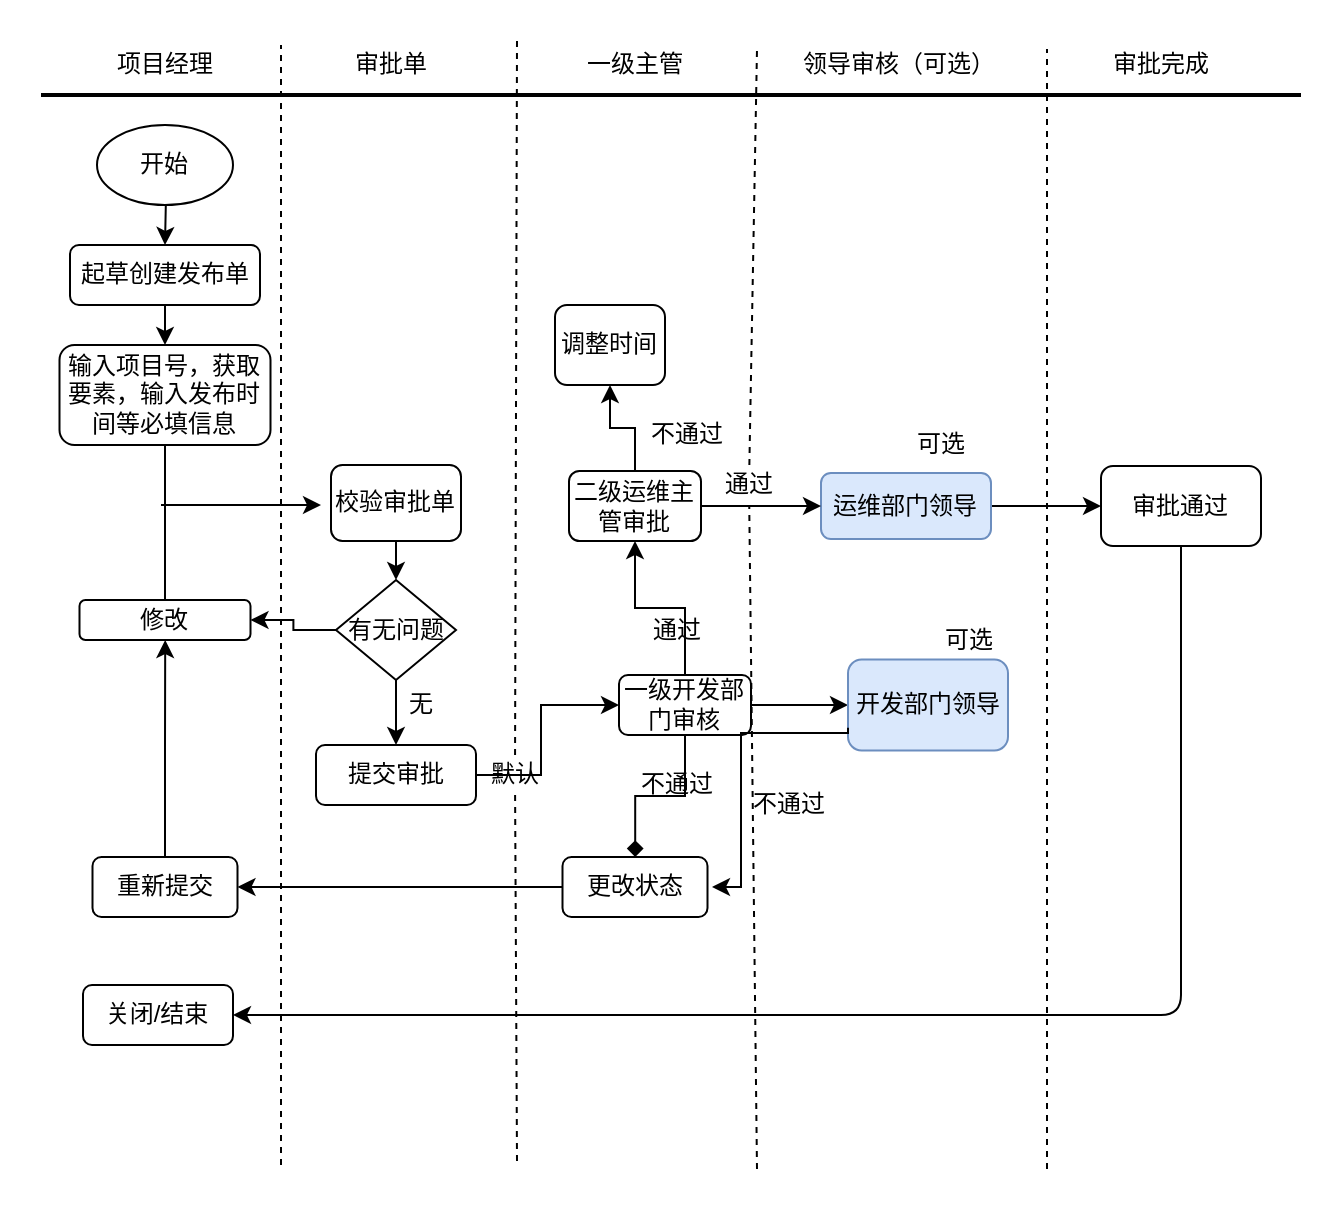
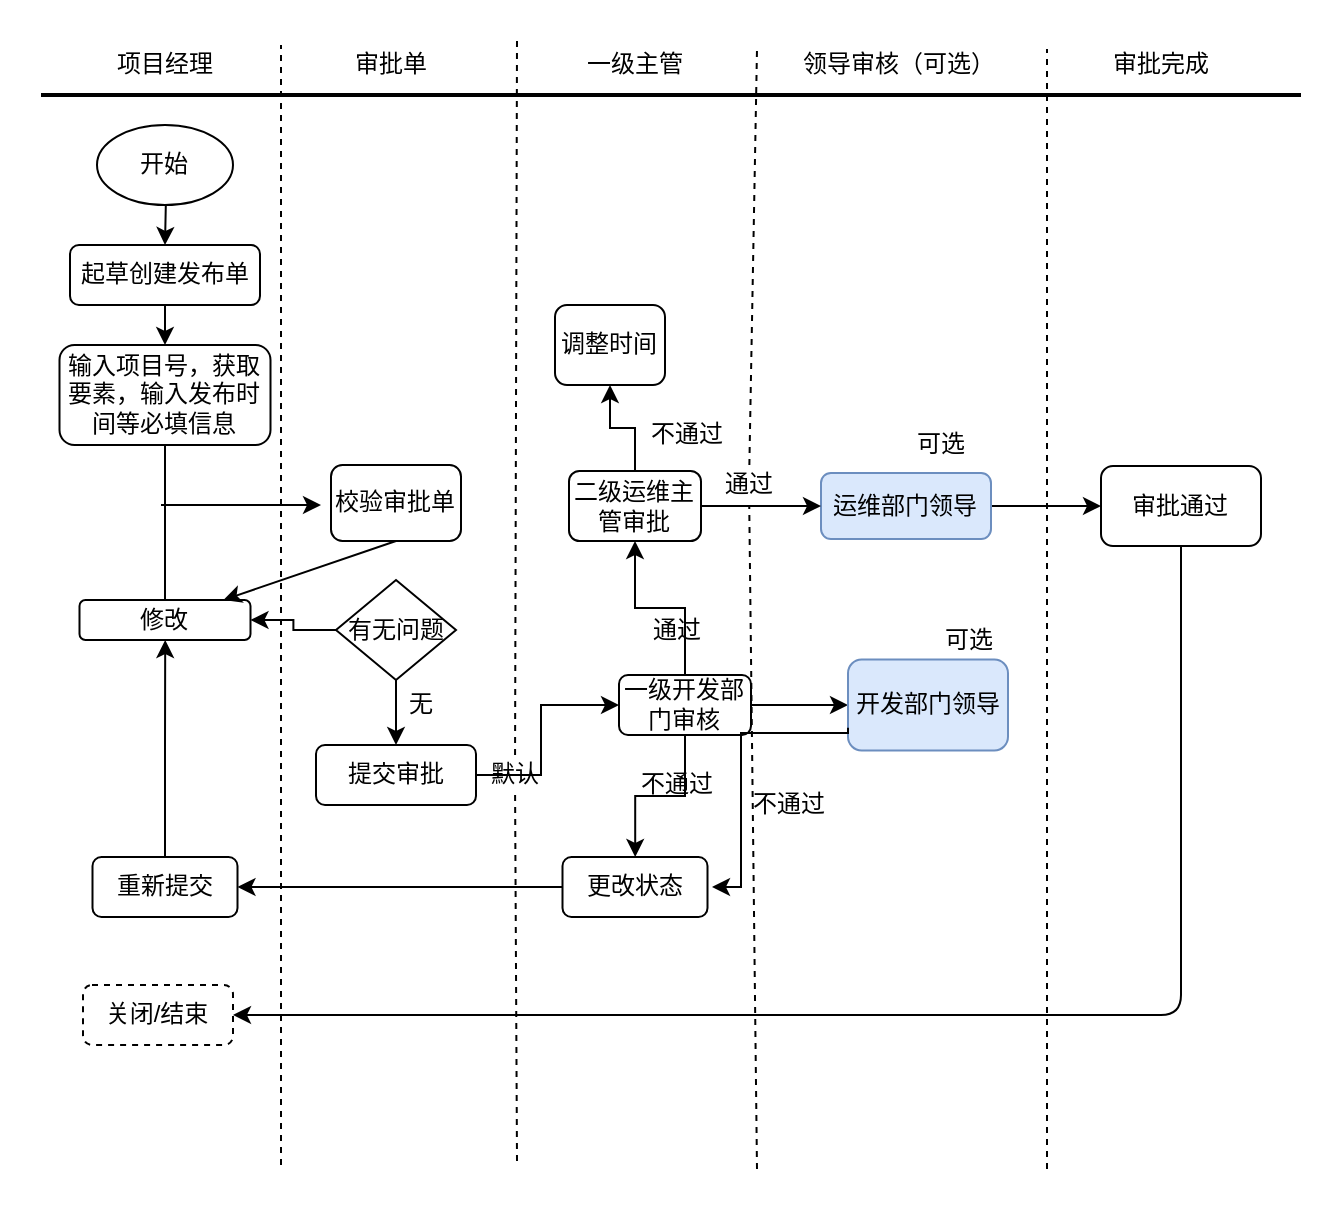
  <mxCell id="0" />
  <mxCell id="1" parent="0" />
  <mxCell id="2" value="" style="line;strokeWidth=2;html=1;" parent="1" vertex="1"><mxGeometry x="20" y="42" width="630" height="10" as="geometry" /></mxCell>
  <mxCell id="3" value="项目经理" style="text;html=1;align=center;verticalAlign=middle;resizable=0;points=[];autosize=1;strokeColor=none;" parent="1" vertex="1"><mxGeometry x="52" y="22" width="60" height="20" as="geometry" /></mxCell>
  <mxCell id="4" value="一级主管" style="text;html=1;align=center;verticalAlign=middle;resizable=0;points=[];autosize=1;strokeColor=none;" parent="1" vertex="1"><mxGeometry x="287" y="22" width="60" height="20" as="geometry" /></mxCell>
  <mxCell id="5" value="领导审核（可选）" style="text;html=1;align=center;verticalAlign=middle;resizable=0;points=[];autosize=1;strokeColor=none;" parent="1" vertex="1"><mxGeometry x="393.5" y="22" width="110" height="20" as="geometry" /></mxCell>
  <mxCell id="6" value="审批完成" style="text;html=1;align=center;verticalAlign=middle;resizable=0;points=[];autosize=1;strokeColor=none;" parent="1" vertex="1"><mxGeometry x="550" y="22" width="60" height="20" as="geometry" /></mxCell>
  <mxCell id="7" style="edgeStyle=orthogonalEdgeStyle;rounded=0;orthogonalLoop=1;jettySize=auto;html=1;exitX=0.5;exitY=1;exitDx=0;exitDy=0;entryX=0.5;entryY=0;entryDx=0;entryDy=0;" parent="1" target="10" edge="1"><mxGeometry relative="1" as="geometry"><mxPoint x="82" y="72" as="sourcePoint" /></mxGeometry></mxCell>
  <mxCell id="8" value="开始" style="ellipse;whiteSpace=wrap;html=1;" parent="1" vertex="1"><mxGeometry x="48" y="62" width="68" height="40" as="geometry" /></mxCell>
  <mxCell id="9" value="" style="edgeStyle=orthogonalEdgeStyle;rounded=0;orthogonalLoop=1;jettySize=auto;html=1;" parent="1" source="10" target="11" edge="1"><mxGeometry relative="1" as="geometry" /></mxCell>
  <mxCell id="10" value="起草创建发布单" style="rounded=1;whiteSpace=wrap;html=1;" parent="1" vertex="1"><mxGeometry x="34.5" y="122" width="95" height="30" as="geometry" /></mxCell>
  <mxCell id="11" value="输入项目号，获取要素，输入发布时间等必填信息" style="rounded=1;whiteSpace=wrap;html=1;" parent="1" vertex="1"><mxGeometry x="29.25" y="172" width="105.5" height="50" as="geometry" /></mxCell>
  <mxCell id="12" value="修改" style="rounded=1;whiteSpace=wrap;html=1;" parent="1" vertex="1"><mxGeometry x="39.25" y="299.5" width="85.5" height="20" as="geometry" /></mxCell>
  <mxCell id="13" value="" style="edgeStyle=orthogonalEdgeStyle;rounded=0;orthogonalLoop=1;jettySize=auto;html=1;exitX=0.5;exitY=0;exitDx=0;exitDy=0;" parent="1" source="38" target="12" edge="1"><mxGeometry relative="1" as="geometry"><mxPoint x="82" y="422" as="sourcePoint" /></mxGeometry></mxCell>
- <mxCell id="14" value="" style="edgeStyle=orthogonalEdgeStyle;rounded=0;orthogonalLoop=1;jettySize=auto;html=1;endArrow=diamond;" parent="1" source="16" target="19" edge="1"><mxGeometry relative="1" as="geometry" /></mxCell>
+ <mxCell id="14" value="" style="edgeStyle=orthogonalEdgeStyle;rounded=0;orthogonalLoop=1;jettySize=auto;html=1;" parent="1" source="16" target="19" edge="1"><mxGeometry relative="1" as="geometry" /></mxCell>
  <mxCell id="15" value="" style="edgeStyle=orthogonalEdgeStyle;rounded=0;orthogonalLoop=1;jettySize=auto;html=1;" parent="1" source="16" target="48" edge="1"><mxGeometry relative="1" as="geometry" /></mxCell>
  <mxCell id="16" value="一级开发部门审核" style="rounded=1;whiteSpace=wrap;html=1;" parent="1" vertex="1"><mxGeometry x="309" y="337" width="66" height="30" as="geometry" /></mxCell>
  <mxCell id="17" value="不通过" style="text;html=1;align=center;verticalAlign=middle;resizable=0;points=[];autosize=1;strokeColor=none;" parent="1" vertex="1"><mxGeometry x="312.5" y="382" width="50" height="20" as="geometry" /></mxCell>
  <mxCell id="18" value="" style="edgeStyle=orthogonalEdgeStyle;rounded=0;orthogonalLoop=1;jettySize=auto;html=1;" parent="1" source="19" target="38" edge="1"><mxGeometry relative="1" as="geometry" /></mxCell>
  <mxCell id="19" value="更改状态" style="rounded=1;whiteSpace=wrap;html=1;" parent="1" vertex="1"><mxGeometry x="280.75" y="428" width="72.5" height="30" as="geometry" /></mxCell>
  <mxCell id="20" value="" style="endArrow=classic;html=1;entryX=0;entryY=0.5;entryDx=0;entryDy=0;exitX=1;exitY=0.5;exitDx=0;exitDy=0;" parent="1" source="16" target="21" edge="1"><mxGeometry width="50" height="50" relative="1" as="geometry"><mxPoint x="356" y="345" as="sourcePoint" /><mxPoint x="420" y="347" as="targetPoint" /></mxGeometry></mxCell>
  <mxCell id="21" value="开发部门领导" style="rounded=1;whiteSpace=wrap;html=1;fillColor=#dae8fc;strokeColor=#6c8ebf;" parent="1" vertex="1"><mxGeometry x="423.5" y="329.25" width="80" height="45.5" as="geometry" /></mxCell>
  <mxCell id="22" value="" style="edgeStyle=orthogonalEdgeStyle;rounded=0;orthogonalLoop=1;jettySize=auto;html=1;exitX=0;exitY=0.75;exitDx=0;exitDy=0;" parent="1" source="21" edge="1"><mxGeometry relative="1" as="geometry"><mxPoint x="388" y="443" as="sourcePoint" /><mxPoint x="355.5" y="443" as="targetPoint" /><Array as="points"><mxPoint x="370" y="366" /><mxPoint x="370" y="443" /></Array></mxGeometry></mxCell>
  <mxCell id="23" value="不通过" style="text;html=1;align=center;verticalAlign=middle;resizable=0;points=[];autosize=1;strokeColor=none;" parent="1" vertex="1"><mxGeometry x="369" y="392" width="50" height="20" as="geometry" /></mxCell>
  <mxCell id="24" value="审批通过" style="rounded=1;whiteSpace=wrap;html=1;" parent="1" vertex="1"><mxGeometry x="550" y="232.5" width="80" height="40" as="geometry" /></mxCell>
- <mxCell id="25" value="关闭/结束" style="rounded=1;whiteSpace=wrap;html=1;" parent="1" vertex="1"><mxGeometry x="41" y="492" width="75" height="30" as="geometry" /></mxCell>
+ <mxCell id="25" value="关闭/结束" style="rounded=1;whiteSpace=wrap;html=1;dashed=1;" parent="1" vertex="1"><mxGeometry x="41" y="492" width="75" height="30" as="geometry" /></mxCell>
  <mxCell id="26" value="审批单" style="text;html=1;align=center;verticalAlign=middle;resizable=0;points=[];autosize=1;strokeColor=none;" parent="1" vertex="1"><mxGeometry x="170" y="22" width="50" height="20" as="geometry" /></mxCell>
  <mxCell id="27" value="" style="endArrow=none;html=1;exitX=0.5;exitY=0;exitDx=0;exitDy=0;entryX=0.5;entryY=1;entryDx=0;entryDy=0;" parent="1" source="12" target="11" edge="1"><mxGeometry width="50" height="50" relative="1" as="geometry"><mxPoint x="190" y="322" as="sourcePoint" /><mxPoint x="240" y="272" as="targetPoint" /></mxGeometry></mxCell>
  <mxCell id="28" value="" style="endArrow=classic;html=1;" parent="1" edge="1"><mxGeometry width="50" height="50" relative="1" as="geometry"><mxPoint x="80" y="252" as="sourcePoint" /><mxPoint x="160" y="252" as="targetPoint" /></mxGeometry></mxCell>
  <mxCell id="29" value="校验审批单" style="rounded=1;whiteSpace=wrap;html=1;" parent="1" vertex="1"><mxGeometry x="165" y="232" width="65" height="38" as="geometry" /></mxCell>
  <mxCell id="30" value="" style="edgeStyle=orthogonalEdgeStyle;rounded=0;orthogonalLoop=1;jettySize=auto;html=1;" parent="1" source="32" target="12" edge="1"><mxGeometry relative="1" as="geometry" /></mxCell>
  <mxCell id="31" value="" style="edgeStyle=orthogonalEdgeStyle;rounded=0;orthogonalLoop=1;jettySize=auto;html=1;" parent="1" source="32" target="34" edge="1"><mxGeometry relative="1" as="geometry" /></mxCell>
  <mxCell id="32" value="有无问题" style="rhombus;whiteSpace=wrap;html=1;" parent="1" vertex="1"><mxGeometry x="167.5" y="289.5" width="60" height="50" as="geometry" /></mxCell>
  <mxCell id="33" value="" style="edgeStyle=orthogonalEdgeStyle;rounded=0;orthogonalLoop=1;jettySize=auto;html=1;entryX=0;entryY=0.5;entryDx=0;entryDy=0;" parent="1" source="34" target="16" edge="1"><mxGeometry relative="1" as="geometry"><Array as="points"><mxPoint x="270" y="387" /><mxPoint x="270" y="352" /></Array></mxGeometry></mxCell>
  <mxCell id="34" value="提交审批" style="rounded=1;whiteSpace=wrap;html=1;" parent="1" vertex="1"><mxGeometry x="157.5" y="372" width="80" height="30" as="geometry" /></mxCell>
  <mxCell id="35" value="无" style="text;html=1;align=center;verticalAlign=middle;resizable=0;points=[];autosize=1;strokeColor=none;" parent="1" vertex="1"><mxGeometry x="195" y="342" width="30" height="20" as="geometry" /></mxCell>
- <mxCell id="36" value="" style="endArrow=classic;html=1;exitX=0.5;exitY=1;exitDx=0;exitDy=0;entryX=0.5;entryY=0;entryDx=0;entryDy=0;" parent="1" source="29" target="32" edge="1"><mxGeometry width="50" height="50" relative="1" as="geometry"><mxPoint x="280" y="312" as="sourcePoint" /><mxPoint x="330" y="262" as="targetPoint" /></mxGeometry></mxCell>
+ <mxCell id="36" value="" style="endArrow=classic;html=1;exitX=0.5;exitY=1;exitDx=0;exitDy=0;" parent="1" source="29" target="12" edge="1"><mxGeometry width="50" height="50" relative="1" as="geometry"><mxPoint x="280" y="312" as="sourcePoint" /><mxPoint x="330" y="262" as="targetPoint" /></mxGeometry></mxCell>
  <mxCell id="37" value="通过" style="text;html=1;align=center;verticalAlign=middle;resizable=0;points=[];autosize=1;strokeColor=none;" parent="1" vertex="1"><mxGeometry x="317.5" y="304.5" width="40" height="20" as="geometry" /></mxCell>
  <mxCell id="38" value="重新提交" style="rounded=1;whiteSpace=wrap;html=1;" parent="1" vertex="1"><mxGeometry x="45.75" y="428" width="72.5" height="30" as="geometry" /></mxCell>
  <mxCell id="39" value="" style="endArrow=none;dashed=1;html=1;" parent="1" edge="1"><mxGeometry width="50" height="50" relative="1" as="geometry"><mxPoint x="140" y="582" as="sourcePoint" /><mxPoint x="140" y="22" as="targetPoint" /></mxGeometry></mxCell>
  <mxCell id="40" value="" style="endArrow=none;dashed=1;html=1;startArrow=none;" parent="1" edge="1" source="55"><mxGeometry width="50" height="50" relative="1" as="geometry"><mxPoint x="258" y="580" as="sourcePoint" /><mxPoint x="258" y="20" as="targetPoint" /></mxGeometry></mxCell>
  <mxCell id="41" value="" style="endArrow=none;dashed=1;html=1;startArrow=none;" parent="1" source="52" edge="1"><mxGeometry width="50" height="50" relative="1" as="geometry"><mxPoint x="378" y="584" as="sourcePoint" /><mxPoint x="378" y="24" as="targetPoint" /></mxGeometry></mxCell>
  <mxCell id="42" value="" style="endArrow=none;dashed=1;html=1;" parent="1" edge="1"><mxGeometry width="50" height="50" relative="1" as="geometry"><mxPoint x="523" y="584" as="sourcePoint" /><mxPoint x="523" y="24" as="targetPoint" /></mxGeometry></mxCell>
  <mxCell id="43" value="" style="edgeStyle=segmentEdgeStyle;endArrow=classic;html=1;exitX=0.5;exitY=1;exitDx=0;exitDy=0;entryX=1;entryY=0.5;entryDx=0;entryDy=0;" parent="1" source="24" target="25" edge="1"><mxGeometry width="50" height="50" relative="1" as="geometry"><mxPoint x="360" y="402" as="sourcePoint" /><mxPoint x="410" y="352" as="targetPoint" /><Array as="points"><mxPoint x="590" y="507" /></Array></mxGeometry></mxCell>
  <mxCell id="44" value="" style="edgeStyle=orthogonalEdgeStyle;rounded=0;orthogonalLoop=1;jettySize=auto;html=1;" parent="1" source="45" target="24" edge="1"><mxGeometry relative="1" as="geometry" /></mxCell>
  <mxCell id="45" value="运维部门领导" style="rounded=1;whiteSpace=wrap;html=1;fillColor=#dae8fc;strokeColor=#6c8ebf;" parent="1" vertex="1"><mxGeometry x="410" y="236" width="85" height="33" as="geometry" /></mxCell>
  <mxCell id="46" value="" style="edgeStyle=orthogonalEdgeStyle;rounded=0;orthogonalLoop=1;jettySize=auto;html=1;" parent="1" source="48" target="49" edge="1"><mxGeometry relative="1" as="geometry" /></mxCell>
  <mxCell id="47" value="" style="edgeStyle=orthogonalEdgeStyle;rounded=0;orthogonalLoop=1;jettySize=auto;html=1;" parent="1" source="48" target="45" edge="1"><mxGeometry relative="1" as="geometry" /></mxCell>
  <mxCell id="48" value="二级运维主管审批" style="rounded=1;whiteSpace=wrap;html=1;" parent="1" vertex="1"><mxGeometry x="284" y="235" width="66" height="35" as="geometry" /></mxCell>
  <mxCell id="49" value="调整时间" style="rounded=1;whiteSpace=wrap;html=1;" parent="1" vertex="1"><mxGeometry x="277" y="152" width="55" height="40" as="geometry" /></mxCell>
  <mxCell id="50" value="不通过" style="text;html=1;align=center;verticalAlign=middle;resizable=0;points=[];autosize=1;strokeColor=none;" parent="1" vertex="1"><mxGeometry x="317.5" y="207" width="50" height="20" as="geometry" /></mxCell>
  <mxCell id="51" value="可选" style="text;html=1;align=center;verticalAlign=middle;resizable=0;points=[];autosize=1;strokeColor=none;" parent="1" vertex="1"><mxGeometry x="463.5" y="309.5" width="40" height="20" as="geometry" /></mxCell>
  <mxCell id="52" value="通过" style="text;html=1;align=center;verticalAlign=middle;resizable=0;points=[];autosize=1;strokeColor=none;" parent="1" vertex="1"><mxGeometry x="354" y="232" width="40" height="20" as="geometry" /></mxCell>
  <mxCell id="53" value="" style="endArrow=none;dashed=1;html=1;" parent="1" target="52" edge="1"><mxGeometry width="50" height="50" relative="1" as="geometry"><mxPoint x="378" y="584" as="sourcePoint" /><mxPoint x="378" y="24" as="targetPoint" /></mxGeometry></mxCell>
  <mxCell id="54" value="可选" style="text;html=1;align=center;verticalAlign=middle;resizable=0;points=[];autosize=1;strokeColor=none;" parent="1" vertex="1"><mxGeometry x="450" y="212" width="40" height="20" as="geometry" /></mxCell>
  <mxCell id="55" value="默认" style="text;html=1;align=center;verticalAlign=middle;resizable=0;points=[];autosize=1;strokeColor=none;fillColor=none;" vertex="1" parent="1"><mxGeometry x="237" y="377" width="40" height="20" as="geometry" /></mxCell>
  <mxCell id="56" value="" style="endArrow=none;dashed=1;html=1;" edge="1" parent="1" target="55"><mxGeometry width="50" height="50" relative="1" as="geometry"><mxPoint x="258" y="580" as="sourcePoint" /><mxPoint x="258" y="20" as="targetPoint" /></mxGeometry></mxCell>
